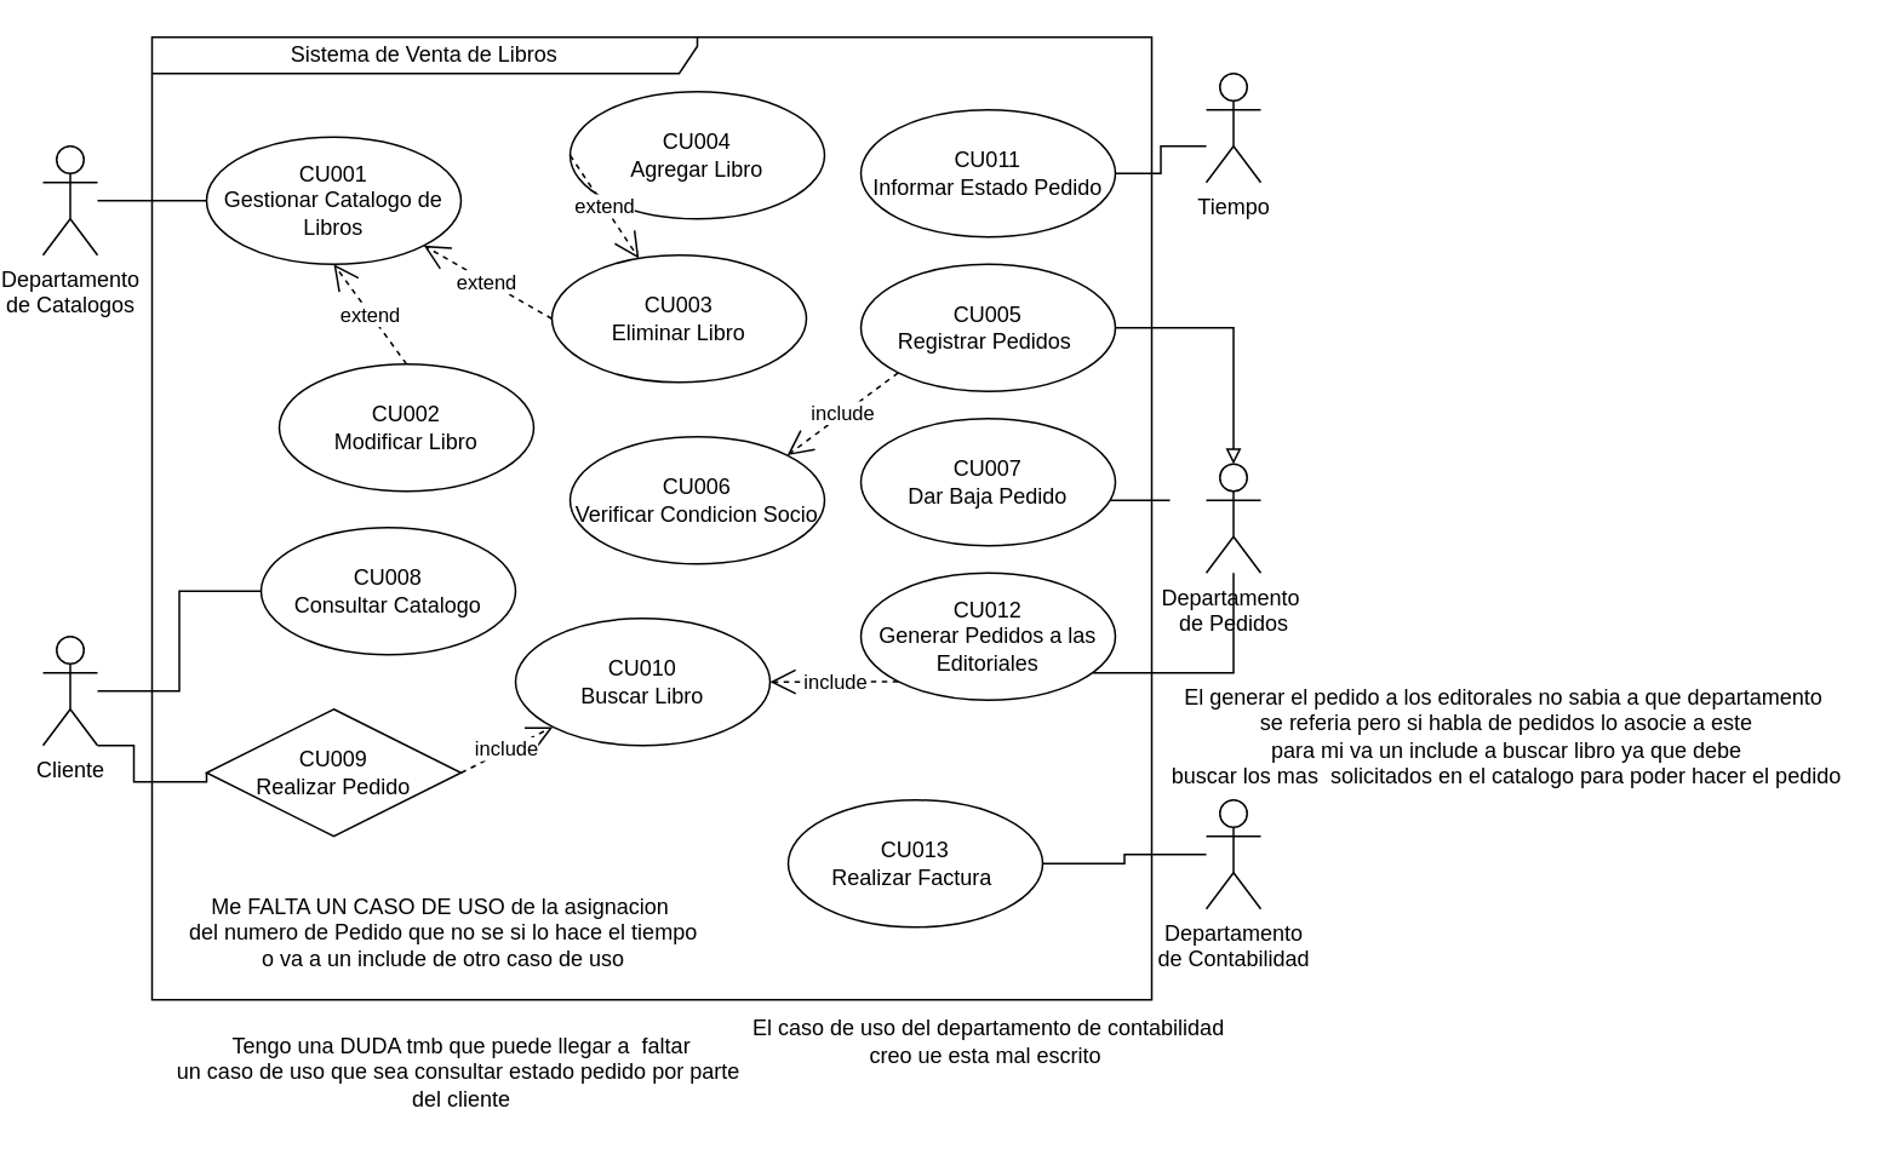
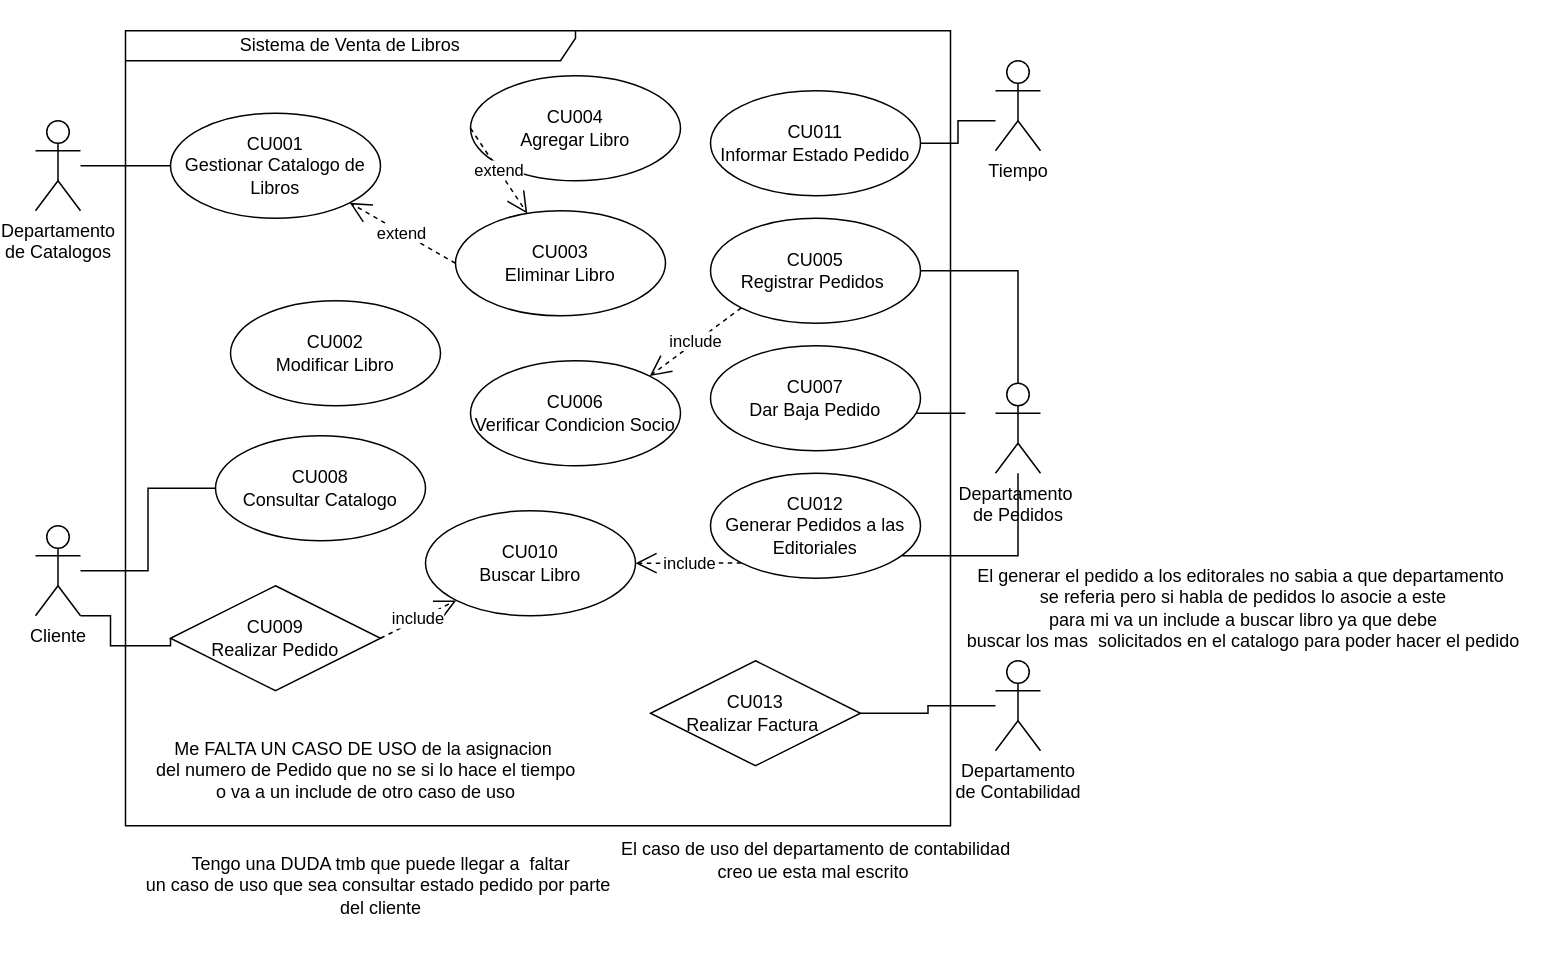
  <mxCell id="0" />
  <mxCell id="1" parent="0" />
  <mxCell id="2" value="Sistema de Venta de Libros" style="shape=umlFrame;whiteSpace=wrap;html=1;pointerEvents=0;width=300;height=20;" parent="1" vertex="1"><mxGeometry x="80" y="20" width="550" height="530" as="geometry" /></mxCell>
  <mxCell id="3" style="edgeStyle=orthogonalEdgeStyle;rounded=0;orthogonalLoop=1;jettySize=auto;html=1;entryX=0;entryY=0.5;entryDx=0;entryDy=0;endArrow=none;endFill=0;" parent="1" source="4" target="5" edge="1"><mxGeometry relative="1" as="geometry" /></mxCell>
  <mxCell id="4" value="Departamento&lt;br&gt;de Catalogos" style="shape=umlActor;verticalLabelPosition=bottom;verticalAlign=top;html=1;" parent="1" vertex="1"><mxGeometry x="20" y="80" width="30" height="60" as="geometry" /></mxCell>
  <mxCell id="5" value="CU001&lt;br&gt;Gestionar Catalogo de Libros" style="ellipse;whiteSpace=wrap;html=1;" parent="1" vertex="1"><mxGeometry x="110" y="75" width="140" height="70" as="geometry" /></mxCell>
  <mxCell id="6" value="CU002&lt;br&gt;Modificar Libro" style="ellipse;whiteSpace=wrap;html=1;" parent="1" vertex="1"><mxGeometry x="150" y="200" width="140" height="70" as="geometry" /></mxCell>
  <mxCell id="7" value="CU003&lt;br&gt;Eliminar Libro" style="ellipse;whiteSpace=wrap;html=1;" parent="1" vertex="1"><mxGeometry x="300" y="140" width="140" height="70" as="geometry" /></mxCell>
  <mxCell id="8" value="CU004&lt;br&gt;Agregar Libro" style="ellipse;whiteSpace=wrap;html=1;" parent="1" vertex="1"><mxGeometry x="310" y="50" width="140" height="70" as="geometry" /></mxCell>
- <mxCell id="9" value="extend" style="endArrow=open;endSize=12;dashed=1;html=1;rounded=0;exitX=0.5;exitY=0;exitDx=0;exitDy=0;entryX=0.5;entryY=1;entryDx=0;entryDy=0;" parent="1" source="6" target="5" edge="1"><mxGeometry width="160" relative="1" as="geometry"><mxPoint x="260" y="630" as="sourcePoint" /><mxPoint x="420" y="630" as="targetPoint" /></mxGeometry></mxCell>
  <mxCell id="10" value="extend" style="endArrow=open;endSize=12;dashed=1;html=1;rounded=0;exitX=0;exitY=0.5;exitDx=0;exitDy=0;entryX=1;entryY=1;entryDx=0;entryDy=0;" parent="1" source="7" target="5" edge="1"><mxGeometry width="160" relative="1" as="geometry"><mxPoint x="230" y="210" as="sourcePoint" /><mxPoint x="210" y="155" as="targetPoint" /></mxGeometry></mxCell>
  <mxCell id="11" value="extend" style="endArrow=open;endSize=12;dashed=1;html=1;rounded=0;exitX=0;exitY=0.5;exitDx=0;exitDy=0;" parent="1" source="8" target="7" edge="1"><mxGeometry width="160" relative="1" as="geometry"><mxPoint x="330" y="185" as="sourcePoint" /><mxPoint x="260" y="145" as="targetPoint" /></mxGeometry></mxCell>
  <mxCell id="12" value="Departamento&amp;nbsp;&lt;br&gt;de Pedidos" style="shape=umlActor;verticalLabelPosition=bottom;verticalAlign=top;html=1;" parent="1" vertex="1"><mxGeometry x="660" y="255" width="30" height="60" as="geometry" /></mxCell>
  <mxCell id="13" value="CU005&lt;br&gt;Registrar Pedidos&amp;nbsp;" style="ellipse;whiteSpace=wrap;html=1;" parent="1" vertex="1"><mxGeometry x="470" y="145" width="140" height="70" as="geometry" /></mxCell>
  <mxCell id="14" value="CU006&lt;br&gt;Verificar Condicion Socio" style="ellipse;whiteSpace=wrap;html=1;" parent="1" vertex="1"><mxGeometry x="310" y="240" width="140" height="70" as="geometry" /></mxCell>
- <mxCell id="15" style="edgeStyle=orthogonalEdgeStyle;rounded=0;orthogonalLoop=1;jettySize=auto;html=1;entryX=0.5;entryY=0;entryDx=0;entryDy=0;entryPerimeter=0;endArrow=block;endFill=0;" parent="1" source="13" target="12" edge="1"><mxGeometry relative="1" as="geometry" /></mxCell>
+ <mxCell id="15" style="edgeStyle=orthogonalEdgeStyle;rounded=0;orthogonalLoop=1;jettySize=auto;html=1;entryX=0.5;entryY=0;entryDx=0;entryDy=0;entryPerimeter=0;endArrow=none;endFill=0;" parent="1" source="13" target="12" edge="1"><mxGeometry relative="1" as="geometry" /></mxCell>
  <mxCell id="16" value="CU007&lt;br&gt;Dar Baja Pedido" style="ellipse;whiteSpace=wrap;html=1;" parent="1" vertex="1"><mxGeometry x="470" y="230" width="140" height="70" as="geometry" /></mxCell>
  <mxCell id="17" value="include" style="endArrow=open;endSize=12;dashed=1;html=1;rounded=0;exitX=0;exitY=1;exitDx=0;exitDy=0;entryX=1;entryY=0;entryDx=0;entryDy=0;" parent="1" source="13" target="14" edge="1"><mxGeometry width="160" relative="1" as="geometry"><mxPoint x="330" y="310" as="sourcePoint" /><mxPoint x="490" y="310" as="targetPoint" /></mxGeometry></mxCell>
  <mxCell id="18" style="edgeStyle=orthogonalEdgeStyle;rounded=0;orthogonalLoop=1;jettySize=auto;html=1;endArrow=none;endFill=0;" parent="1" source="16" edge="1"><mxGeometry relative="1" as="geometry"><mxPoint x="640" y="275" as="targetPoint" /><Array as="points"><mxPoint x="600" y="275" /></Array></mxGeometry></mxCell>
  <mxCell id="19" style="edgeStyle=orthogonalEdgeStyle;rounded=0;orthogonalLoop=1;jettySize=auto;html=1;entryX=0;entryY=0.5;entryDx=0;entryDy=0;endArrow=none;endFill=0;" parent="1" source="21" target="23" edge="1"><mxGeometry relative="1" as="geometry" /></mxCell>
  <mxCell id="20" style="edgeStyle=orthogonalEdgeStyle;rounded=0;orthogonalLoop=1;jettySize=auto;html=1;entryX=0;entryY=0.5;entryDx=0;entryDy=0;endArrow=none;endFill=0;exitX=1;exitY=1;exitDx=0;exitDy=0;exitPerimeter=0;" parent="1" source="21" target="22" edge="1"><mxGeometry relative="1" as="geometry"><mxPoint x="35" y="430" as="sourcePoint" /><Array as="points"><mxPoint x="70" y="410" /><mxPoint x="70" y="430" /><mxPoint x="110" y="430" /></Array></mxGeometry></mxCell>
  <mxCell id="21" value="Cliente&lt;br&gt;" style="shape=umlActor;verticalLabelPosition=bottom;verticalAlign=top;html=1;" parent="1" vertex="1"><mxGeometry x="20" y="350" width="30" height="60" as="geometry" /></mxCell>
  <mxCell id="22" value="CU009&lt;br&gt;Realizar Pedido" style="rhombus;whiteSpace=wrap;html=1;" parent="1" vertex="1"><mxGeometry x="110" y="390" width="140" height="70" as="geometry" /></mxCell>
  <mxCell id="23" value="CU008&lt;br&gt;Consultar Catalogo" style="ellipse;whiteSpace=wrap;html=1;" parent="1" vertex="1"><mxGeometry x="140" y="290" width="140" height="70" as="geometry" /></mxCell>
  <mxCell id="24" value="CU010&lt;br&gt;Buscar Libro" style="ellipse;whiteSpace=wrap;html=1;" parent="1" vertex="1"><mxGeometry x="280" y="340" width="140" height="70" as="geometry" /></mxCell>
  <mxCell id="25" value="include" style="endArrow=open;endSize=12;dashed=1;html=1;rounded=0;exitX=1;exitY=0.5;exitDx=0;exitDy=0;entryX=0;entryY=1;entryDx=0;entryDy=0;" parent="1" source="22" target="24" edge="1"><mxGeometry width="160" relative="1" as="geometry"><mxPoint x="510" y="240" as="sourcePoint" /><mxPoint x="450" y="265" as="targetPoint" /></mxGeometry></mxCell>
  <mxCell id="26" value="Tiempo" style="shape=umlActor;verticalLabelPosition=bottom;verticalAlign=top;html=1;" parent="1" vertex="1"><mxGeometry x="660" y="40" width="30" height="60" as="geometry" /></mxCell>
  <mxCell id="27" value="CU011&lt;br&gt;Informar Estado Pedido" style="ellipse;whiteSpace=wrap;html=1;" parent="1" vertex="1"><mxGeometry x="470" y="60" width="140" height="70" as="geometry" /></mxCell>
  <mxCell id="28" style="edgeStyle=orthogonalEdgeStyle;rounded=0;orthogonalLoop=1;jettySize=auto;html=1;endArrow=none;endFill=0;" parent="1" source="27" edge="1"><mxGeometry relative="1" as="geometry"><mxPoint x="660" y="80" as="targetPoint" /><Array as="points"><mxPoint x="635" y="95" /><mxPoint x="635" y="80" /><mxPoint x="660" y="80" /></Array></mxGeometry></mxCell>
  <mxCell id="29" value="Departamento&lt;br&gt;de Contabilidad" style="shape=umlActor;verticalLabelPosition=bottom;verticalAlign=top;html=1;" parent="1" vertex="1"><mxGeometry x="660" y="440" width="30" height="60" as="geometry" /></mxCell>
  <mxCell id="30" style="edgeStyle=orthogonalEdgeStyle;rounded=0;orthogonalLoop=1;jettySize=auto;html=1;endArrow=none;endFill=0;" parent="1" source="31" target="12" edge="1"><mxGeometry relative="1" as="geometry"><Array as="points"><mxPoint x="675" y="370" /></Array></mxGeometry></mxCell>
  <mxCell id="31" value="CU012&lt;br&gt;Generar Pedidos a las Editoriales" style="ellipse;whiteSpace=wrap;html=1;" parent="1" vertex="1"><mxGeometry x="470" y="315" width="140" height="70" as="geometry" /></mxCell>
  <mxCell id="32" value="include" style="endArrow=open;endSize=12;dashed=1;html=1;rounded=0;exitX=0;exitY=1;exitDx=0;exitDy=0;entryX=1;entryY=0.5;entryDx=0;entryDy=0;" parent="1" source="31" target="24" edge="1"><mxGeometry width="160" relative="1" as="geometry"><mxPoint x="260" y="435" as="sourcePoint" /><mxPoint x="315" y="400" as="targetPoint" /></mxGeometry></mxCell>
  <mxCell id="33" style="edgeStyle=orthogonalEdgeStyle;rounded=0;orthogonalLoop=1;jettySize=auto;html=1;endArrow=none;endFill=0;" parent="1" source="34" target="29" edge="1"><mxGeometry relative="1" as="geometry" /></mxCell>
- <mxCell id="34" value="CU013&lt;br&gt;Realizar Factura&amp;nbsp;" style="ellipse;whiteSpace=wrap;html=1;" parent="1" vertex="1"><mxGeometry x="430" y="440" width="140" height="70" as="geometry" /></mxCell>
+ <mxCell id="34" value="CU013&lt;br&gt;Realizar Factura&amp;nbsp;" style="rhombus;whiteSpace=wrap;html=1;" parent="1" vertex="1"><mxGeometry x="430" y="440" width="140" height="70" as="geometry" /></mxCell>
  <mxCell id="35" value="Me FALTA UN CASO DE USO de la asignacion&amp;nbsp;&lt;br&gt;del numero de Pedido que no se si lo hace el tiempo&lt;br&gt;o va a un include de otro caso de uso" style="text;html=1;align=center;verticalAlign=middle;resizable=0;points=[];autosize=1;strokeColor=none;fillColor=none;" vertex="1" parent="1"><mxGeometry x="90" y="483" width="300" height="60" as="geometry" /></mxCell>
  <mxCell id="36" value="Tengo una DUDA tmb que puede llegar a&amp;nbsp; faltar&lt;br&gt;un caso de uso que sea consultar estado pedido por parte&amp;nbsp;&lt;br&gt;del cliente" style="text;html=1;align=center;verticalAlign=middle;resizable=0;points=[];autosize=1;strokeColor=none;fillColor=none;" vertex="1" parent="1"><mxGeometry x="80" y="560" width="340" height="60" as="geometry" /></mxCell>
  <mxCell id="37" value="El caso de uso del departamento de contabilidad&lt;br&gt;creo ue esta mal escrito&amp;nbsp;" style="text;html=1;align=center;verticalAlign=middle;resizable=0;points=[];autosize=1;strokeColor=none;fillColor=none;" vertex="1" parent="1"><mxGeometry x="400" y="553" width="280" height="40" as="geometry" /></mxCell>
  <mxCell id="38" value="El generar el pedido a los editorales no sabia a que departamento&amp;nbsp;&lt;br&gt;se referia pero si habla de pedidos lo asocie a este&lt;br&gt;para mi va un include a buscar libro ya que debe&lt;br&gt;buscar los mas&amp;nbsp; solicitados en el catalogo para poder hacer el pedido" style="text;html=1;align=center;verticalAlign=middle;resizable=0;points=[];autosize=1;strokeColor=none;fillColor=none;" vertex="1" parent="1"><mxGeometry x="630" y="370" width="390" height="70" as="geometry" /></mxCell>
